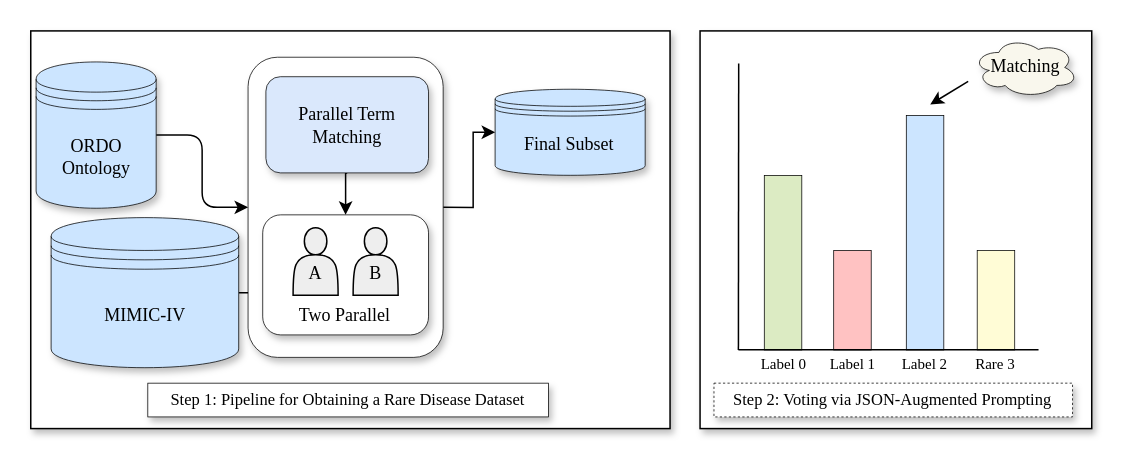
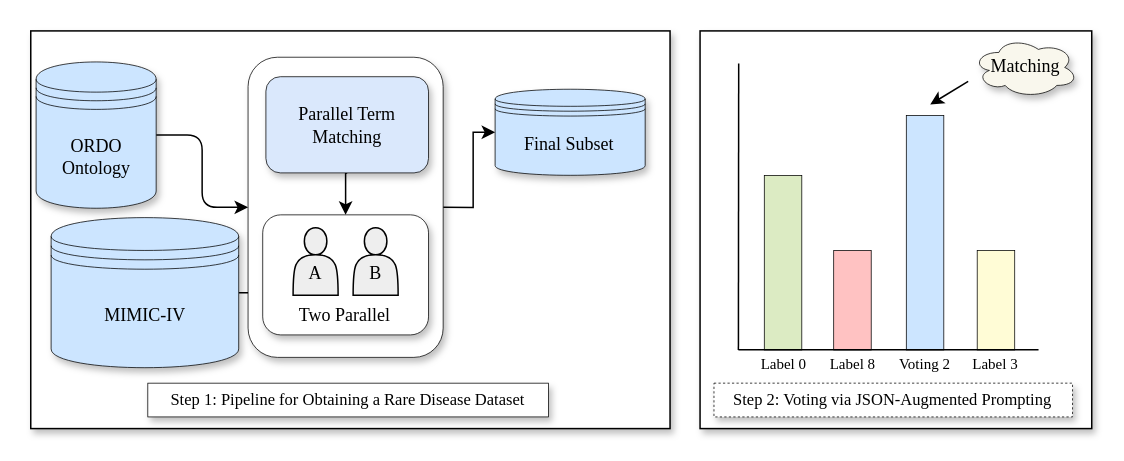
  <mxCell id="0" />
  <mxCell id="1" parent="0" />
  <mxCell id="2" value="" style="rounded=0;whiteSpace=wrap;html=1;shadow=1;strokeColor=#000000;strokeWidth=1;" parent="1" vertex="1"><mxGeometry x="20" y="20" width="426" height="265" as="geometry" /></mxCell>
  <mxCell id="3" style="edgeStyle=orthogonalEdgeStyle;rounded=1;orthogonalLoop=1;jettySize=auto;html=1;exitX=1;exitY=0.5;exitDx=0;exitDy=0;entryX=0;entryY=0.5;entryDx=0;entryDy=0;curved=0;strokeColor=#000000;strokeWidth=1;" parent="1" source="4" target="21" edge="1"><mxGeometry relative="1" as="geometry" /></mxCell>
  <mxCell id="4" value="&lt;font color=&quot;#000000&quot; face=&quot;Comic Neue&quot;&gt;MIMIC-IV&lt;/font&gt;" style="shape=datastore;whiteSpace=wrap;html=1;shadow=1;fontStyle=0;strokeWidth=0.5;fillColor=#cce5ff;strokeColor=#000000;" parent="1" vertex="1"><mxGeometry x="33.56" y="144.42" width="125" height="100" as="geometry" /></mxCell>
  <mxCell id="5" style="edgeStyle=orthogonalEdgeStyle;rounded=1;orthogonalLoop=1;jettySize=auto;html=1;exitX=1;exitY=0.5;exitDx=0;exitDy=0;entryX=0;entryY=0.5;entryDx=0;entryDy=0;curved=0;strokeColor=#000000;strokeWidth=1;" parent="1" source="6" target="21" edge="1"><mxGeometry relative="1" as="geometry" /></mxCell>
  <mxCell id="6" value="&lt;font color=&quot;#000000&quot; data-font-src=&quot;https://fonts.googleapis.com/css?family=Comic+Neue&quot; face=&quot;Comic Neue&quot;&gt;ORDO&lt;br&gt;Ontology&lt;/font&gt;" style="shape=datastore;whiteSpace=wrap;html=1;shadow=1;fillColor=#cce5ff;strokeColor=#000000;strokeWidth=0.5;" parent="1" vertex="1"><mxGeometry x="23.56" y="40.67" width="80" height="97.5" as="geometry" /></mxCell>
  <mxCell id="7" value="&lt;font style=&quot;font-size: 11px;&quot; face=&quot;Comic Neue&quot;&gt;Step 1: Pipeline for Obtaining a Rare Disease Dataset&lt;/font&gt;" style="rounded=0;whiteSpace=wrap;html=1;strokeWidth=0.5;shadow=1;strokeColor=#000000;" parent="1" vertex="1"><mxGeometry x="98" y="254.73" width="267" height="22.5" as="geometry" /></mxCell>
  <mxCell id="8" value="" style="rounded=0;whiteSpace=wrap;html=1;shadow=1;strokeColor=#000000;strokeWidth=1;" parent="1" vertex="1"><mxGeometry x="466" y="20" width="261" height="265" as="geometry" /></mxCell>
  <mxCell id="9" value="&lt;font face=&quot;Comic Neue&quot; style=&quot;font-size: 14px;&quot;&gt;&lt;br&gt;&lt;/font&gt;" style="rounded=0;whiteSpace=wrap;html=1;shadow=0;strokeWidth=0.5;fillColor=#cce5ff;strokeColor=#000000;" parent="1" vertex="1"><mxGeometry x="603.43" y="76.33" width="25" height="156.3" as="geometry" /></mxCell>
  <mxCell id="10" value="&lt;font style=&quot;font-size: 10px;&quot; face=&quot;Comic Neue&quot;&gt;Label 0&lt;/font&gt;" style="rounded=0;whiteSpace=wrap;html=1;shadow=0;fillColor=none;strokeColor=none;strokeWidth=1;" parent="1" vertex="1"><mxGeometry x="492.55" y="232.63" width="57.5" height="18.12" as="geometry" /></mxCell>
  <mxCell id="11" value="&lt;font face=&quot;Comic Neue&quot; style=&quot;font-size: 14px;&quot;&gt;&lt;br&gt;&lt;/font&gt;" style="rounded=0;whiteSpace=wrap;html=1;fillColor=#FFC2C2;strokeColor=#000000;shadow=0;strokeWidth=0.5;" parent="1" vertex="1"><mxGeometry x="555.05" y="166.33" width="25" height="66.3" as="geometry" /></mxCell>
  <mxCell id="12" value="&lt;font face=&quot;Comic Neue&quot; style=&quot;font-size: 14px;&quot;&gt;&lt;br&gt;&lt;/font&gt;" style="rounded=0;whiteSpace=wrap;html=1;fillColor=#DCEBC3;strokeColor=#000000;shadow=0;strokeWidth=0.5;" parent="1" vertex="1"><mxGeometry x="508.8" y="116.33" width="25" height="116.3" as="geometry" /></mxCell>
  <mxCell id="13" value="&lt;font face=&quot;Comic Neue&quot; style=&quot;font-size: 14px;&quot;&gt;&lt;br&gt;&lt;/font&gt;" style="rounded=0;whiteSpace=wrap;html=1;fillColor=#FFFCD6;strokeColor=#000000;shadow=0;strokeWidth=0.5;" parent="1" vertex="1"><mxGeometry x="650.68" y="166.33" width="25" height="66.3" as="geometry" /></mxCell>
  <mxCell id="14" value="" style="endArrow=none;html=1;rounded=0;strokeColor=#000000;strokeWidth=1;" parent="1" edge="1"><mxGeometry width="50" height="50" relative="1" as="geometry"><mxPoint x="491.55" y="232.5" as="sourcePoint" /><mxPoint x="691.55" y="232.5" as="targetPoint" /></mxGeometry></mxCell>
- <mxCell id="15" value="&lt;font style=&quot;font-size: 10px;&quot; face=&quot;Comic Neue&quot;&gt;Label 1&lt;/font&gt;" style="rounded=0;whiteSpace=wrap;html=1;shadow=0;fillColor=none;strokeColor=none;strokeWidth=1;" parent="1" vertex="1"><mxGeometry x="538.8" y="232.63" width="57.5" height="18.12" as="geometry" /></mxCell>
- <mxCell id="16" value="&lt;font style=&quot;font-size: 10px;&quot; face=&quot;Comic Neue&quot;&gt;Label 2&lt;/font&gt;" style="rounded=0;whiteSpace=wrap;html=1;shadow=0;fillColor=none;strokeColor=none;strokeWidth=1;" parent="1" vertex="1"><mxGeometry x="587.18" y="232.63" width="57.5" height="18.12" as="geometry" /></mxCell>
- <mxCell id="17" value="&lt;font style=&quot;font-size: 10px;&quot; face=&quot;Comic Neue&quot;&gt;Rare 3&lt;/font&gt;" style="rounded=0;whiteSpace=wrap;html=1;shadow=0;fillColor=none;strokeColor=none;strokeWidth=1;" parent="1" vertex="1"><mxGeometry x="634.43" y="232.63" width="57.5" height="18.12" as="geometry" /></mxCell>
+ <mxCell id="15" value="&lt;font style=&quot;font-size: 10px;&quot; face=&quot;Comic Neue&quot;&gt;Label 8&lt;/font&gt;" style="rounded=0;whiteSpace=wrap;html=1;shadow=0;fillColor=none;strokeColor=none;strokeWidth=1;" parent="1" vertex="1"><mxGeometry x="538.8" y="232.63" width="57.5" height="18.12" as="geometry" /></mxCell>
+ <mxCell id="16" value="&lt;font style=&quot;font-size: 10px;&quot; face=&quot;Comic Neue&quot;&gt;Voting 2&lt;/font&gt;" style="rounded=0;whiteSpace=wrap;html=1;shadow=0;fillColor=none;strokeColor=none;strokeWidth=1;" parent="1" vertex="1"><mxGeometry x="587.18" y="232.63" width="57.5" height="18.12" as="geometry" /></mxCell>
+ <mxCell id="17" value="&lt;font style=&quot;font-size: 10px;&quot; face=&quot;Comic Neue&quot;&gt;Label 3&lt;/font&gt;" style="rounded=0;whiteSpace=wrap;html=1;shadow=0;fillColor=none;strokeColor=none;strokeWidth=1;" parent="1" vertex="1"><mxGeometry x="634.43" y="232.63" width="57.5" height="18.12" as="geometry" /></mxCell>
  <mxCell id="18" value="&lt;font face=&quot;Comic Neue&quot;&gt;&lt;font color=&quot;#000000&quot;&gt;Final Subset&lt;/font&gt;&lt;br&gt;&lt;/font&gt;" style="shape=datastore;whiteSpace=wrap;html=1;shadow=1;strokeWidth=0.5;fillColor=#cce5ff;strokeColor=#000000;" parent="1" vertex="1"><mxGeometry x="329.43" y="58.87" width="100" height="57.35" as="geometry" /></mxCell>
  <mxCell id="19" value="&lt;font style=&quot;font-size: 11px;&quot; face=&quot;Comic Neue&quot;&gt;Step 2: Voting via JSON-Augmented Prompting&lt;/font&gt;" style="rounded=0;whiteSpace=wrap;html=1;strokeWidth=0.5;shadow=1;strokeColor=#000000;dashed=1;" parent="1" vertex="1"><mxGeometry x="475.27" y="254.73" width="238.94" height="22.5" as="geometry" /></mxCell>
  <mxCell id="20" style="edgeStyle=orthogonalEdgeStyle;rounded=0;orthogonalLoop=1;jettySize=auto;html=1;exitX=1;exitY=0.5;exitDx=0;exitDy=0;entryX=0;entryY=0.5;entryDx=0;entryDy=0;strokeColor=#000000;strokeWidth=1;" parent="1" source="21" target="18" edge="1"><mxGeometry relative="1" as="geometry" /></mxCell>
  <mxCell id="21" value="&lt;font style=&quot;font-size: 12px;&quot; face=&quot;Comic Neue&quot;&gt;&lt;br&gt;&lt;/font&gt;" style="rounded=1;whiteSpace=wrap;html=1;strokeWidth=0.5;shadow=1;strokeColor=#000000;" parent="1" vertex="1"><mxGeometry x="164.81" y="37.55" width="130" height="200" as="geometry" /></mxCell>
  <mxCell id="22" value="" style="rounded=1;whiteSpace=wrap;html=1;strokeWidth=0.5;glass=0;shadow=1;strokeColor=#000000;" parent="1" vertex="1"><mxGeometry x="174.56" y="142.57" width="110.5" height="80" as="geometry" /></mxCell>
  <mxCell id="23" value="&lt;font data-font-src=&quot;https://fonts.googleapis.com/css?family=Comic+Neue&quot; face=&quot;Comic Neue&quot;&gt;&lt;br&gt;A&lt;/font&gt;" style="shape=actor;whiteSpace=wrap;html=1;fillColor=#eeeeee;strokeColor=#000000;strokeWidth=1;" parent="1" vertex="1"><mxGeometry x="194.81" y="151.14" width="30" height="45" as="geometry" /></mxCell>
  <mxCell id="24" value="&lt;font data-font-src=&quot;https://fonts.googleapis.com/css?family=Comic+Neue&quot; face=&quot;Comic Neue&quot;&gt;&lt;br&gt;B&lt;/font&gt;" style="shape=actor;whiteSpace=wrap;html=1;fillColor=#eeeeee;strokeColor=#000000;strokeWidth=1;" parent="1" vertex="1"><mxGeometry x="234.81" y="151.14" width="30" height="45" as="geometry" /></mxCell>
  <mxCell id="25" value="Two Parallel" style="text;html=1;strokeColor=none;fillColor=none;align=center;verticalAlign=middle;whiteSpace=wrap;rounded=0;fontFamily=Comic Neue;fontSource=https%3A%2F%2Ffonts.googleapis.com%2Fcss%3Ffamily%3DComic%2BNeue;strokeWidth=1;" parent="1" vertex="1"><mxGeometry x="182.31" y="194.57" width="95" height="30" as="geometry" /></mxCell>
  <mxCell id="26" style="edgeStyle=orthogonalEdgeStyle;rounded=0;orthogonalLoop=1;jettySize=auto;html=1;exitX=0.5;exitY=1;exitDx=0;exitDy=0;entryX=0.5;entryY=0;entryDx=0;entryDy=0;strokeColor=#000000;strokeWidth=1;" parent="1" source="27" target="22" edge="1"><mxGeometry relative="1" as="geometry" /></mxCell>
  <mxCell id="27" value="&lt;font style=&quot;font-size: 12px;&quot; face=&quot;Comic Neue&quot;&gt;Parallel Term Matching&lt;br&gt;&lt;/font&gt;" style="rounded=1;whiteSpace=wrap;html=1;strokeWidth=0.5;shadow=1;strokeColor=#000000;fillColor=#dae8fc;" parent="1" vertex="1"><mxGeometry x="176.69" y="50.52" width="108.37" height="64.09" as="geometry" /></mxCell>
  <mxCell id="28" value="" style="endArrow=none;html=1;rounded=0;strokeColor=#000000;entryX=0;entryY=0;entryDx=0;entryDy=0;strokeWidth=1;" parent="1" edge="1"><mxGeometry width="50" height="50" relative="1" as="geometry"><mxPoint x="491.74" y="41.69" as="sourcePoint" /><mxPoint x="491.55" y="232.63" as="targetPoint" /></mxGeometry></mxCell>
  <mxCell id="29" value="" style="endArrow=classic;html=1;rounded=0;entryX=0.935;entryY=0.094;entryDx=0;entryDy=0;entryPerimeter=0;strokeWidth=1;strokeColor=#000000;" parent="1" edge="1"><mxGeometry width="50" height="50" relative="1" as="geometry"><mxPoint x="644.68" y="53.66" as="sourcePoint" /><mxPoint x="619.375" y="69.018" as="targetPoint" /></mxGeometry></mxCell>
  <mxCell id="30" value="&lt;font face=&quot;Comic Neue&quot;&gt;Matching&lt;/font&gt;" style="ellipse;shape=cloud;whiteSpace=wrap;html=1;fillColor=#f9f7ed;strokeColor=#000000;strokeWidth=0.5;shadow=1;" parent="1" vertex="1"><mxGeometry x="647.62" y="24.33" width="70.12" height="40" as="geometry" /></mxCell>
